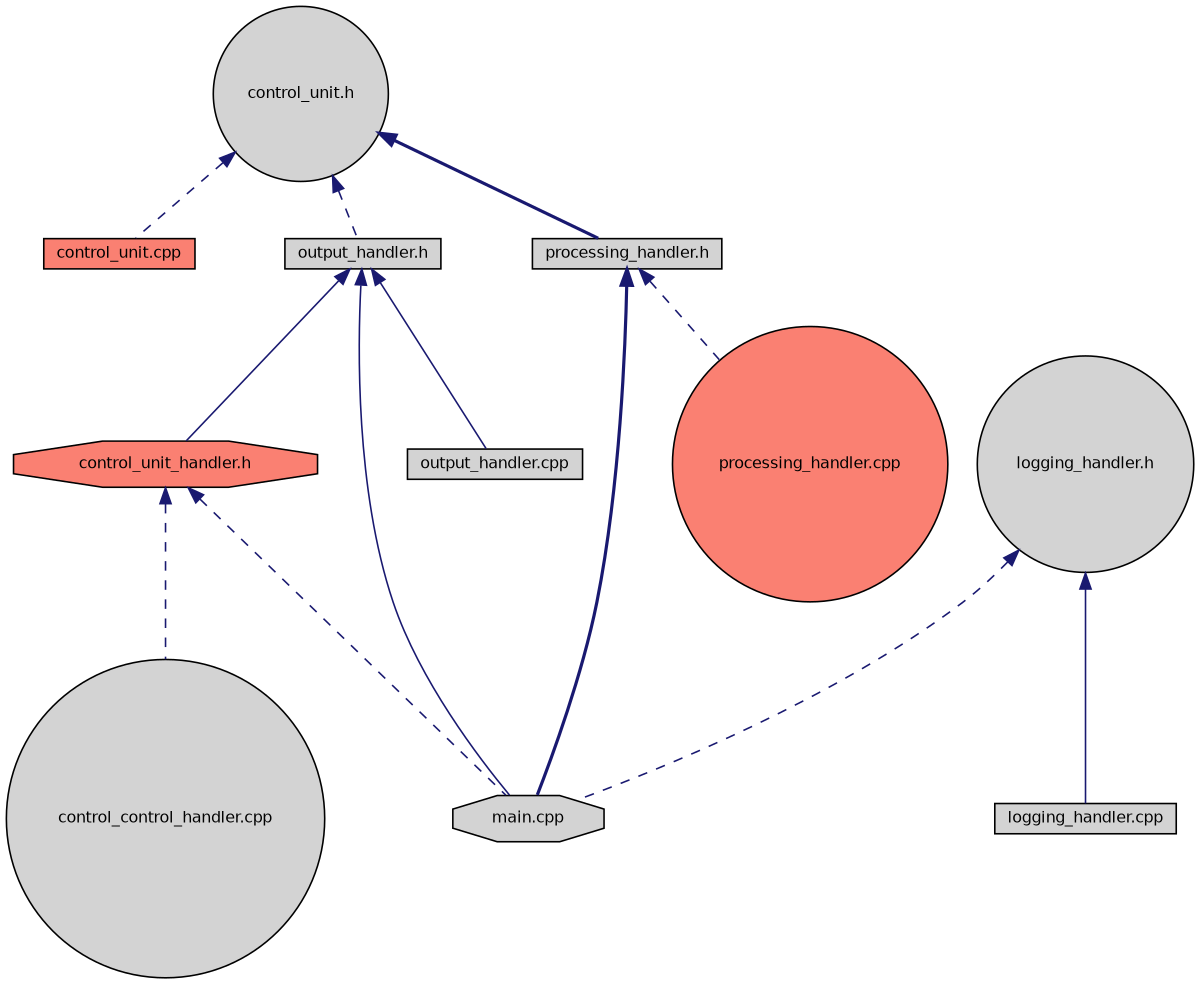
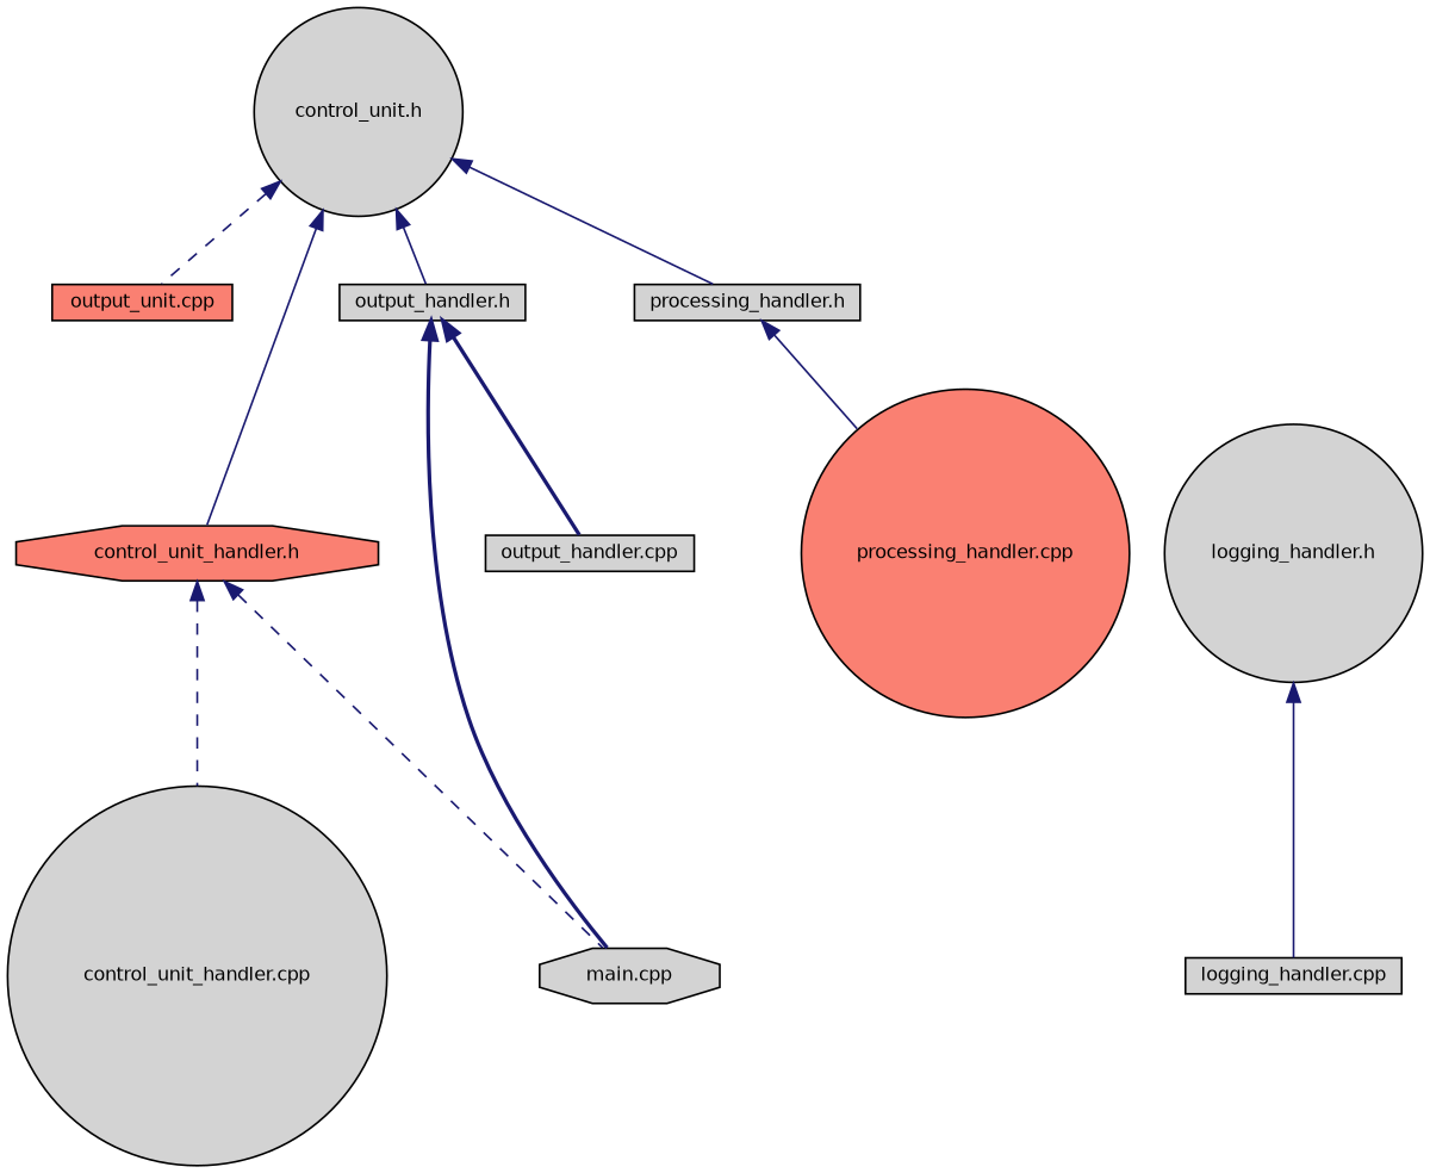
  digraph {
    node [color=black fillcolor=lightgrey fontname=Helvetica fontsize=10 shape=box style=filled]
    edge [color=midnightblue dir=back fontname=Helvetica fontsize=10 labelfontname=Helvetica labelfontsize=10 style=dashed]
    n1 [fontcolor=black height=0.2 label="control_unit.h" shape=circle width=0.4]
-   n2 [fillcolor=salmon height=0.2 label="control_unit.cpp" width=0.4]
+   n2 [fillcolor=salmon height=0.2 label="output_unit.cpp" width=0.4]
    n3 [fillcolor=salmon height=0.2 label="control_unit_handler.h" shape=octagon width=0.4]
    n4 [height=0.2 label="output_handler.h" width=0.4]
    n5 [height=0.2 label="processing_handler.h" width=0.4]
-   n6 [height=0.2 label="control_control_handler.cpp" shape=circle width=0.4]
+   n6 [height=0.2 label="control_unit_handler.cpp" shape=circle width=0.4]
    n7 [height=0.2 label="main.cpp" shape=octagon width=0.4]
    n8 [height=0.2 label="logging_handler.h" shape=circle width=0.4]
    n9 [height=0.2 label="logging_handler.cpp" width=0.4]
    n10 [height=0.2 label="output_handler.cpp" width=0.4]
    n11 [fillcolor=salmon height=0.2 label="processing_handler.cpp" shape=circle width=0.4]
    n1 -> n2
-   n4 -> n3 [style=solid]
-   n1 -> n4
-   n1 -> n5 [style=bold]
+   n1 -> n3 [style=solid]
+   n1 -> n4 [style=solid]
+   n1 -> n5 [style=solid]
    n3 -> n6
    n3 -> n7
-   n4 -> n7 [style=solid]
-   n4 -> n10 [style=solid]
-   n5 -> n7 [style=bold]
-   n5 -> n11
-   n8 -> n7
+   n4 -> n7 [style=bold]
+   n4 -> n10 [style=bold]
+   n5 -> n11 [style=solid]
    n8 -> n9 [style=solid]
  }
